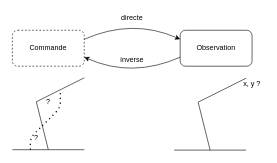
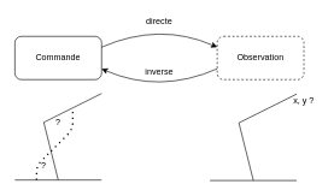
  <mxCell id="0" />
  <mxCell id="1" parent="0" />
- <mxCell id="2" value="Commande" style="rounded=1;whiteSpace=wrap;html=1;dashed=1;" vertex="1" parent="1"><mxGeometry x="20" y="50" width="120" height="60" as="geometry" /></mxCell>
- <mxCell id="3" value="Observation" style="rounded=1;whiteSpace=wrap;html=1;" vertex="1" parent="1"><mxGeometry x="300" y="50" width="120" height="60" as="geometry" /></mxCell>
+ <mxCell id="2" value="Commande" style="rounded=1;whiteSpace=wrap;html=1;" vertex="1" parent="1"><mxGeometry x="20" y="50" width="120" height="60" as="geometry" /></mxCell>
+ <mxCell id="3" value="Observation" style="rounded=1;whiteSpace=wrap;html=1;dashed=1;" vertex="1" parent="1"><mxGeometry x="300" y="50" width="120" height="60" as="geometry" /></mxCell>
  <mxCell id="4" value="" style="curved=1;endArrow=classic;html=1;exitX=1;exitY=0.25;exitDx=0;exitDy=0;entryX=0;entryY=0.25;entryDx=0;entryDy=0;" edge="1" parent="1" source="2" target="3"><mxGeometry width="50" height="50" relative="1" as="geometry"><mxPoint x="210" y="110" as="sourcePoint" /><mxPoint x="260" y="60" as="targetPoint" /><Array as="points"><mxPoint x="220" y="30" /></Array></mxGeometry></mxCell>
  <mxCell id="5" value="" style="curved=1;endArrow=classic;html=1;exitX=0;exitY=0.75;exitDx=0;exitDy=0;entryX=1;entryY=0.75;entryDx=0;entryDy=0;" edge="1" parent="1" source="3" target="2"><mxGeometry width="50" height="50" relative="1" as="geometry"><mxPoint x="150" y="75" as="sourcePoint" /><mxPoint x="240" y="130" as="targetPoint" /><Array as="points"><mxPoint x="220" y="130" /></Array></mxGeometry></mxCell>
  <mxCell id="6" value="directe" style="text;html=1;strokeColor=none;fillColor=none;align=center;verticalAlign=middle;whiteSpace=wrap;rounded=0;" vertex="1" parent="1"><mxGeometry x="200" y="20" width="40" height="20" as="geometry" /></mxCell>
  <mxCell id="7" value="inverse" style="text;html=1;strokeColor=none;fillColor=none;align=center;verticalAlign=middle;whiteSpace=wrap;rounded=0;" vertex="1" parent="1"><mxGeometry x="200" y="90" width="40" height="20" as="geometry" /></mxCell>
  <mxCell id="8" value="" style="endArrow=none;html=1;" edge="1" parent="1"><mxGeometry width="50" height="50" relative="1" as="geometry"><mxPoint x="20" y="249.31" as="sourcePoint" /><mxPoint x="140" y="249.31" as="targetPoint" /></mxGeometry></mxCell>
  <mxCell id="9" value="" style="endArrow=none;html=1;" edge="1" parent="1"><mxGeometry width="50" height="50" relative="1" as="geometry"><mxPoint x="80" y="249.31" as="sourcePoint" /><mxPoint x="60" y="169.31" as="targetPoint" /></mxGeometry></mxCell>
  <mxCell id="10" value="" style="endArrow=none;html=1;" edge="1" parent="1"><mxGeometry width="50" height="50" relative="1" as="geometry"><mxPoint x="60" y="169.31" as="sourcePoint" /><mxPoint x="140" y="129.31" as="targetPoint" /></mxGeometry></mxCell>
  <mxCell id="11" value="" style="endArrow=none;dashed=1;html=1;dashPattern=1 3;strokeWidth=2;" edge="1" parent="1"><mxGeometry width="50" height="50" relative="1" as="geometry"><mxPoint x="50" y="249.31" as="sourcePoint" /><mxPoint x="70" y="209.31" as="targetPoint" /><Array as="points"><mxPoint x="50" y="229.31" /></Array></mxGeometry></mxCell>
  <mxCell id="12" value="" style="endArrow=none;dashed=1;html=1;dashPattern=1 3;strokeWidth=2;" edge="1" parent="1"><mxGeometry width="50" height="50" relative="1" as="geometry"><mxPoint x="70" y="209.31" as="sourcePoint" /><mxPoint x="100" y="149.31" as="targetPoint" /><Array as="points"><mxPoint x="100" y="179.31" /></Array></mxGeometry></mxCell>
  <mxCell id="13" value="?" style="text;html=1;strokeColor=none;fillColor=none;align=center;verticalAlign=middle;whiteSpace=wrap;rounded=0;" vertex="1" parent="1"><mxGeometry x="40" y="219.31" width="40" height="20" as="geometry" /></mxCell>
  <mxCell id="14" value="?" style="text;html=1;strokeColor=none;fillColor=none;align=center;verticalAlign=middle;whiteSpace=wrap;rounded=0;" vertex="1" parent="1"><mxGeometry x="60" y="159.31" width="40" height="20" as="geometry" /></mxCell>
  <mxCell id="15" value="" style="endArrow=none;html=1;" edge="1" parent="1"><mxGeometry width="50" height="50" relative="1" as="geometry"><mxPoint x="290" y="250" as="sourcePoint" /><mxPoint x="410" y="250" as="targetPoint" /></mxGeometry></mxCell>
  <mxCell id="16" value="" style="endArrow=none;html=1;" edge="1" parent="1"><mxGeometry width="50" height="50" relative="1" as="geometry"><mxPoint x="350" y="250" as="sourcePoint" /><mxPoint x="330" y="170" as="targetPoint" /></mxGeometry></mxCell>
  <mxCell id="17" value="" style="endArrow=none;html=1;" edge="1" parent="1"><mxGeometry width="50" height="50" relative="1" as="geometry"><mxPoint x="330" y="170" as="sourcePoint" /><mxPoint x="410" y="130" as="targetPoint" /></mxGeometry></mxCell>
  <mxCell id="18" value="x, y ?" style="text;html=1;strokeColor=none;fillColor=none;align=center;verticalAlign=middle;whiteSpace=wrap;rounded=0;" vertex="1" parent="1"><mxGeometry x="400" y="130" width="40" height="20" as="geometry" /></mxCell>
